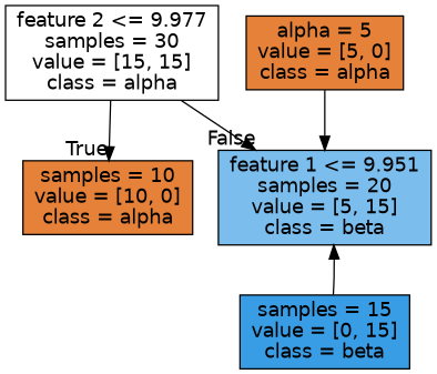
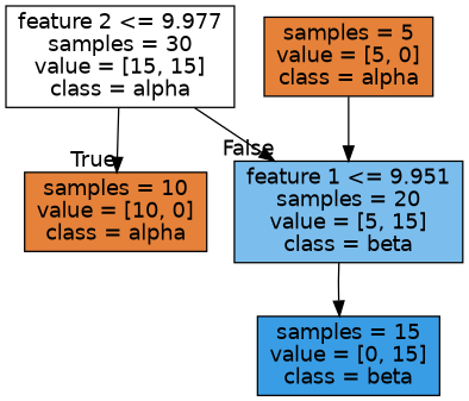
  digraph {
    node [color=black fillcolor="#e58139" fontname=helvetica shape=box style=filled]
    edge [fontname=helvetica]
    n1 [fillcolor="#ffffff" label="feature 2 <= 9.977\nsamples = 30\nvalue = [15, 15]\nclass = alpha"]
    n2 [label="samples = 10\nvalue = [10, 0]\nclass = alpha"]
    n3 [fillcolor="#7bbeee" label="feature 1 <= 9.951\nsamples = 20\nvalue = [5, 15]\nclass = beta"]
    n4 [fillcolor="#399de5" label="samples = 15\nvalue = [0, 15]\nclass = beta"]
-   n5 [label="alpha = 5\nvalue = [5, 0]\nclass = alpha"]
+   n5 [label="samples = 5\nvalue = [5, 0]\nclass = alpha"]
    n1 -> n2 [headlabel=True labelangle=45 labeldistance=2.5]
    n1 -> n3 [headlabel=False labelangle=-45 labeldistance=2.5]
-   n4 -> n3
+   n3 -> n4
    n5 -> n3
  }
